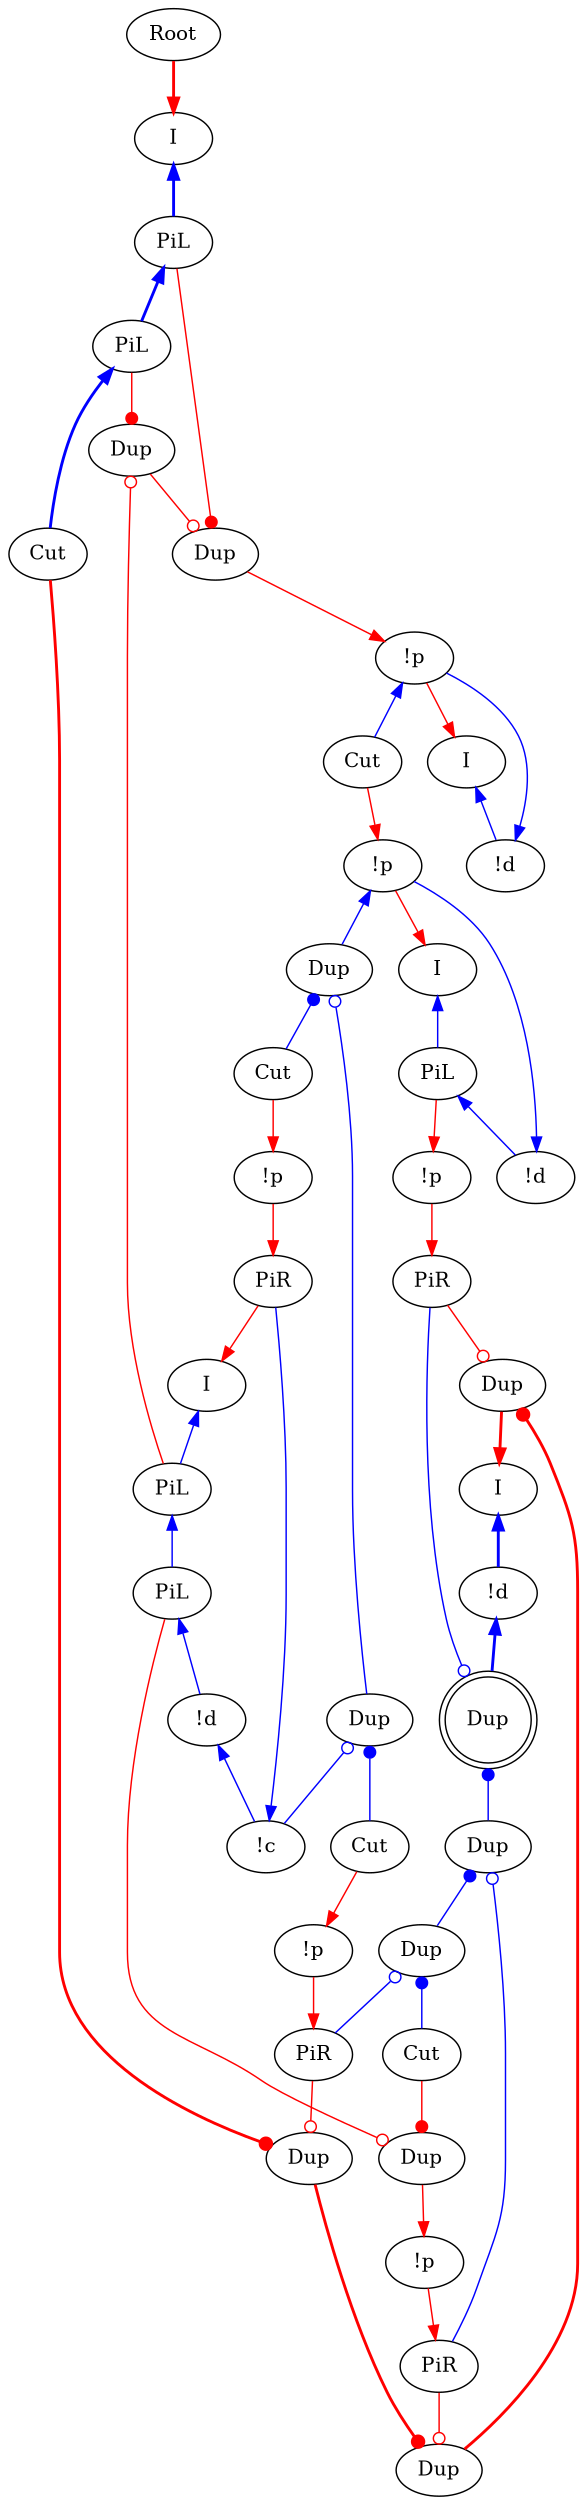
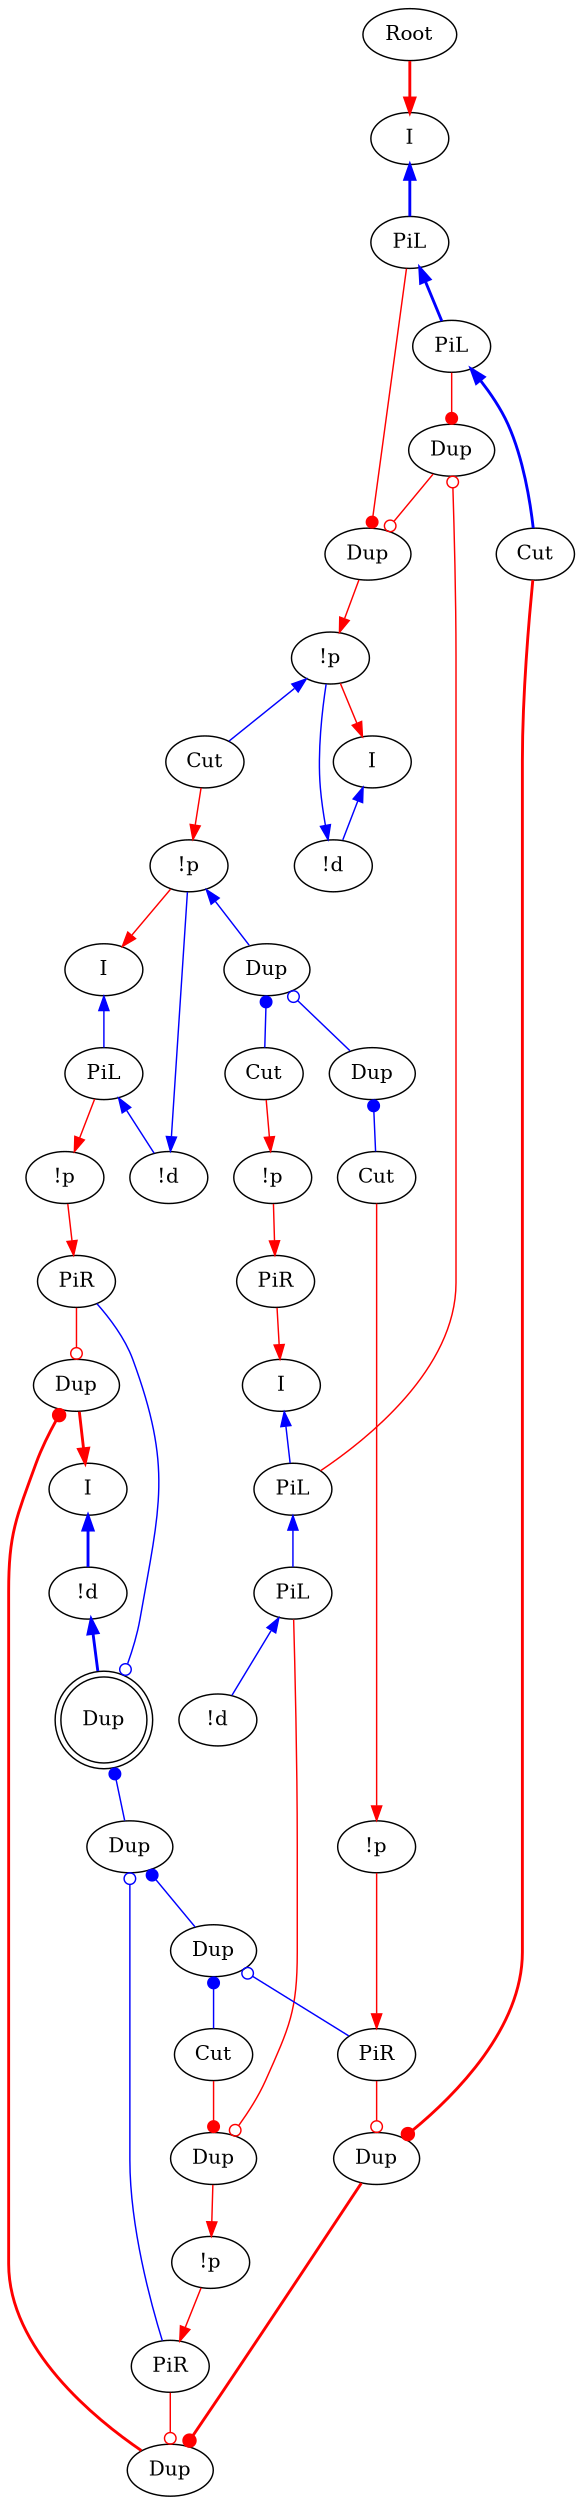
  digraph {
    edge [color=red]
    n1 [label=Root]
    n2 [label=I]
    n3 [label="!p"]
    n4 [label=I]
    n5 [label=Cut]
    n6 [label="!d"]
    n7 [label=I]
    n8 [label="!d"]
    n9 [label=Dup shape=doublecircle]
    n10 [label="!p"]
    n11 [label=I]
    n12 [label=Dup]
    n13 [label="!d"]
    n14 [label=PiL]
    n15 [label="!p"]
    n16 [label=PiL]
    n17 [label="!p"]
    n18 [label=PiR]
    n19 [label=Cut]
    n20 [label=I]
-   n21 [label="!c"]
    n22 [label="!d"]
    n23 [label=PiL]
    n24 [label=Dup]
    n25 [label=PiL]
    n26 [label=Dup]
    n27 [label=Cut]
    n28 [label=PiL]
    n29 [label=Dup]
    n30 [label=Cut]
    n31 [label="!p"]
    n32 [label=Dup]
    n33 [label=PiR]
    n34 [label=PiR]
    n35 [label="!p"]
    n36 [label=PiR]
    n37 [label=Dup]
    n38 [label=Dup]
    n39 [label=Dup]
    n40 [label=Dup]
    n41 [label=Dup]
    n42 [label=Cut]
    n1 -> n2 [penwidth=2]
    n2 -> n16 [color=blue dir=back penwidth=2]
    n3 -> n4
    n3 -> n5 [color=blue dir=back]
    n4 -> n6 [color=blue dir=back]
    n5 -> n10
    n6 -> n3 [color=blue dir=back]
    n7 -> n8 [color=blue dir=back penwidth=2]
    n8 -> n9 [color=blue dir=back penwidth=2]
    n9 -> n33 [arrowtail=odot color=blue dir=back]
    n9 -> n38 [arrowtail=dot color=blue dir=back]
    n10 -> n11
    n10 -> n12 [color=blue dir=back]
    n11 -> n14 [color=blue dir=back]
    n12 -> n19 [arrowtail=dot color=blue dir=back]
    n12 -> n29 [arrowtail=odot color=blue dir=back]
    n13 -> n10 [color=blue dir=back]
    n14 -> n13 [color=blue dir=back]
    n14 -> n15
    n15 -> n33
    n16 -> n25 [color=blue dir=back penwidth=2]
    n16 -> n32 [arrowhead=dot]
    n17 -> n18
    n18 -> n20
    n19 -> n17
    n20 -> n28 [color=blue dir=back]
-   n21 -> n18 [color=blue dir=back]
-   n22 -> n21 [color=blue dir=back]
    n23 -> n22 [color=blue dir=back]
    n23 -> n24 [arrowhead=odot]
    n24 -> n31
    n25 -> n26 [arrowhead=dot]
    n25 -> n27 [color=blue dir=back penwidth=2]
    n26 -> n32 [arrowhead=odot]
    n27 -> n41 [arrowhead=dot penwidth=2]
    n28 -> n23 [color=blue dir=back]
    n28 -> n26 [arrowhead=odot]
-   n29 -> n21 [arrowtail=odot color=blue dir=back]
    n29 -> n30 [arrowtail=dot color=blue dir=back]
    n30 -> n35
    n31 -> n34
    n32 -> n3
    n33 -> n37 [arrowhead=odot]
    n34 -> n39 [arrowhead=odot]
    n35 -> n36
    n36 -> n41 [arrowhead=odot]
    n37 -> n7 [penwidth=2]
    n38 -> n34 [arrowtail=odot color=blue dir=back]
    n38 -> n40 [arrowtail=dot color=blue dir=back]
    n39 -> n37 [arrowhead=dot penwidth=2]
    n40 -> n36 [arrowtail=odot color=blue dir=back]
    n40 -> n42 [arrowtail=dot color=blue dir=back]
    n41 -> n39 [arrowhead=dot penwidth=2]
    n42 -> n24 [arrowhead=dot]
  }
